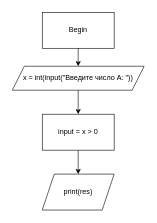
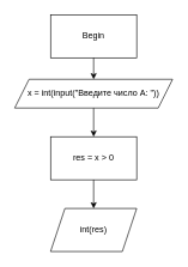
  <mxCell id="0" />
  <mxCell id="1" parent="0" />
  <mxCell id="2" value="Begin" style="whiteSpace=wrap;html=1;rounded=0;" vertex="1" parent="1"><mxGeometry x="70" y="20" width="120" height="60" as="geometry" /></mxCell>
  <mxCell id="3" value="" style="endArrow=classic;html=1;exitX=0.5;exitY=1;exitDx=0;exitDy=0;" edge="1" parent="1" source="2"><mxGeometry width="50" height="50" relative="1" as="geometry"><mxPoint x="80" y="410" as="sourcePoint" /><mxPoint x="130" y="110" as="targetPoint" /></mxGeometry></mxCell>
  <mxCell id="4" value="x = int(input(&quot;Введите число A: &quot;))" style="shape=parallelogram;perimeter=parallelogramPerimeter;whiteSpace=wrap;html=1;fixedSize=1;" vertex="1" parent="1"><mxGeometry x="20" y="110" width="220" height="40" as="geometry" /></mxCell>
  <mxCell id="5" value="" style="endArrow=classic;html=1;exitX=0.5;exitY=1;exitDx=0;exitDy=0;" edge="1" parent="1" source="4"><mxGeometry width="50" height="50" relative="1" as="geometry"><mxPoint x="80" y="400" as="sourcePoint" /><mxPoint x="130" y="190" as="targetPoint" /></mxGeometry></mxCell>
- <mxCell id="6" value="input = x &amp;gt; 0" style="rounded=0;whiteSpace=wrap;html=1;" vertex="1" parent="1"><mxGeometry x="70" y="190" width="120" height="60" as="geometry" /></mxCell>
+ <mxCell id="6" value="res = x &amp;gt; 0" style="rounded=0;whiteSpace=wrap;html=1;" vertex="1" parent="1"><mxGeometry x="70" y="190" width="120" height="60" as="geometry" /></mxCell>
  <mxCell id="7" value="" style="endArrow=classic;html=1;exitX=0.5;exitY=1;exitDx=0;exitDy=0;" edge="1" parent="1" source="6"><mxGeometry width="50" height="50" relative="1" as="geometry"><mxPoint x="80" y="400" as="sourcePoint" /><mxPoint x="130" y="290" as="targetPoint" /></mxGeometry></mxCell>
- <mxCell id="8" value="print(res)" style="shape=parallelogram;perimeter=parallelogramPerimeter;whiteSpace=wrap;html=1;fixedSize=1;" vertex="1" parent="1"><mxGeometry x="70" y="290" width="120" height="60" as="geometry" /></mxCell>
+ <mxCell id="8" value="int(res)" style="shape=parallelogram;perimeter=parallelogramPerimeter;whiteSpace=wrap;html=1;fixedSize=1;" vertex="1" parent="1"><mxGeometry x="70" y="290" width="120" height="60" as="geometry" /></mxCell>
